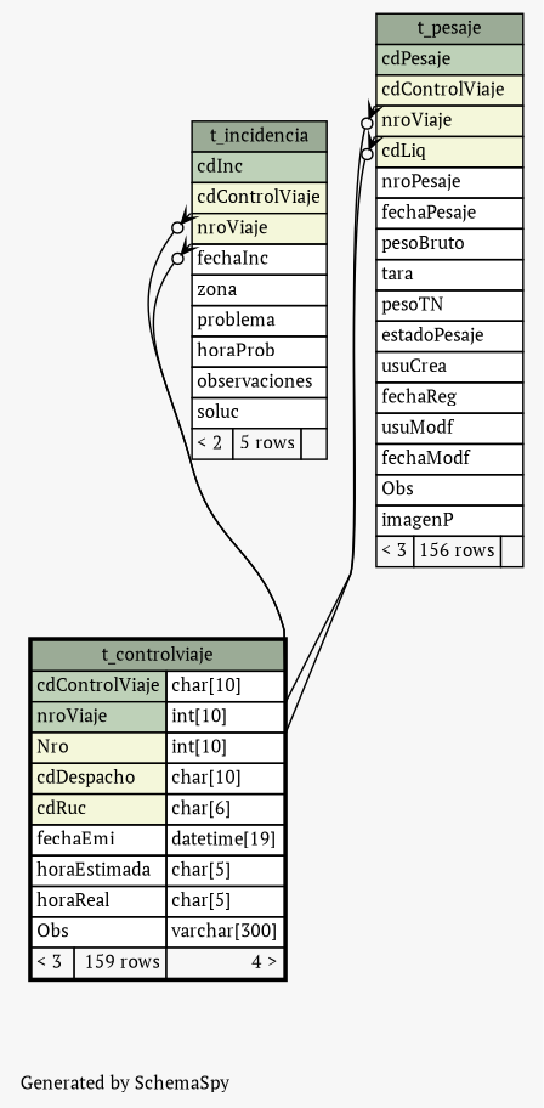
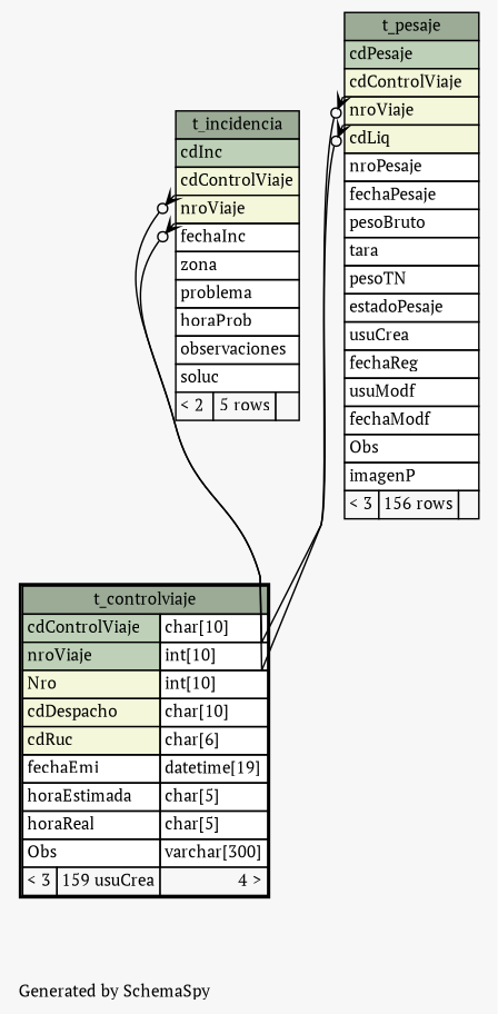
  digraph {
    bgcolor="#f7f7f7"
    fontname="PT Serif"
    fontsize=11
    label="\nGenerated by SchemaSpy"
    labeljust=l
    nodesep=0.18
    rankdir=TB
    ranksep=0.46
    node [fontname="PT Serif" fontsize=11 shape=plaintext]
    edge [arrowhead=none arrowsize=0.8 arrowtail=crowodot dir=back fontname="PT Serif" headport="cdControlViaje.type:se" tailport="cdControlViaje:sw"]
-   n1 [label=<     <TABLE BORDER="2" CELLBORDER="1" CELLSPACING="0" BGCOLOR="#ffffff">       <TR><TD COLSPAN="3" BGCOLOR="#9bab96" ALIGN="CENTER">t_controlviaje</TD></TR>       <TR><TD PORT="cdControlViaje" COLSPAN="2" BGCOLOR="#bed1b8" ALIGN="LEFT">cdControlViaje</TD><TD PORT="cdControlViaje.type" ALIGN="LEFT">char[10]</TD></TR>       <TR><TD PORT="nroViaje" COLSPAN="2" BGCOLOR="#bed1b8" ALIGN="LEFT">nroViaje</TD><TD PORT="nroViaje.type" ALIGN="LEFT">int[10]</TD></TR>       <TR><TD PORT="Nro" COLSPAN="2" BGCOLOR="#f4f7da" ALIGN="LEFT">Nro</TD><TD PORT="Nro.type" ALIGN="LEFT">int[10]</TD></TR>       <TR><TD PORT="cdDespacho" COLSPAN="2" BGCOLOR="#f4f7da" ALIGN="LEFT">cdDespacho</TD><TD PORT="cdDespacho.type" ALIGN="LEFT">char[10]</TD></TR>       <TR><TD PORT="cdRuc" COLSPAN="2" BGCOLOR="#f4f7da" ALIGN="LEFT">cdRuc</TD><TD PORT="cdRuc.type" ALIGN="LEFT">char[6]</TD></TR>       <TR><TD PORT="fechaEmi" COLSPAN="2" ALIGN="LEFT">fechaEmi</TD><TD PORT="fechaEmi.type" ALIGN="LEFT">datetime[19]</TD></TR>       <TR><TD PORT="horaEstimada" COLSPAN="2" ALIGN="LEFT">horaEstimada</TD><TD PORT="horaEstimada.type" ALIGN="LEFT">char[5]</TD></TR>       <TR><TD PORT="horaReal" COLSPAN="2" ALIGN="LEFT">horaReal</TD><TD PORT="horaReal.type" ALIGN="LEFT">char[5]</TD></TR>       <TR><TD PORT="Obs" COLSPAN="2" ALIGN="LEFT">Obs</TD><TD PORT="Obs.type" ALIGN="LEFT">varchar[300]</TD></TR>       <TR><TD ALIGN="LEFT" BGCOLOR="#f7f7f7">&lt; 3</TD><TD ALIGN="RIGHT" BGCOLOR="#f7f7f7">159 rows</TD><TD ALIGN="RIGHT" BGCOLOR="#f7f7f7">4 &gt;</TD></TR>     </TABLE>>]
+   n1 [label=<     <TABLE BORDER="2" CELLBORDER="1" CELLSPACING="0" BGCOLOR="#ffffff">       <TR><TD COLSPAN="3" BGCOLOR="#9bab96" ALIGN="CENTER">t_controlviaje</TD></TR>       <TR><TD PORT="cdControlViaje" COLSPAN="2" BGCOLOR="#bed1b8" ALIGN="LEFT">cdControlViaje</TD><TD PORT="cdControlViaje.type" ALIGN="LEFT">char[10]</TD></TR>       <TR><TD PORT="nroViaje" COLSPAN="2" BGCOLOR="#bed1b8" ALIGN="LEFT">nroViaje</TD><TD PORT="nroViaje.type" ALIGN="LEFT">int[10]</TD></TR>       <TR><TD PORT="Nro" COLSPAN="2" BGCOLOR="#f4f7da" ALIGN="LEFT">Nro</TD><TD PORT="Nro.type" ALIGN="LEFT">int[10]</TD></TR>       <TR><TD PORT="cdDespacho" COLSPAN="2" BGCOLOR="#f4f7da" ALIGN="LEFT">cdDespacho</TD><TD PORT="cdDespacho.type" ALIGN="LEFT">char[10]</TD></TR>       <TR><TD PORT="cdRuc" COLSPAN="2" BGCOLOR="#f4f7da" ALIGN="LEFT">cdRuc</TD><TD PORT="cdRuc.type" ALIGN="LEFT">char[6]</TD></TR>       <TR><TD PORT="fechaEmi" COLSPAN="2" ALIGN="LEFT">fechaEmi</TD><TD PORT="fechaEmi.type" ALIGN="LEFT">datetime[19]</TD></TR>       <TR><TD PORT="horaEstimada" COLSPAN="2" ALIGN="LEFT">horaEstimada</TD><TD PORT="horaEstimada.type" ALIGN="LEFT">char[5]</TD></TR>       <TR><TD PORT="horaReal" COLSPAN="2" ALIGN="LEFT">horaReal</TD><TD PORT="horaReal.type" ALIGN="LEFT">char[5]</TD></TR>       <TR><TD PORT="Obs" COLSPAN="2" ALIGN="LEFT">Obs</TD><TD PORT="Obs.type" ALIGN="LEFT">varchar[300]</TD></TR>       <TR><TD ALIGN="LEFT" BGCOLOR="#f7f7f7">&lt; 3</TD><TD ALIGN="RIGHT" BGCOLOR="#f7f7f7">159 usuCrea</TD><TD ALIGN="RIGHT" BGCOLOR="#f7f7f7">4 &gt;</TD></TR>     </TABLE>>]
    n2 [label=<     <TABLE BORDER="0" CELLBORDER="1" CELLSPACING="0" BGCOLOR="#ffffff">       <TR><TD COLSPAN="3" BGCOLOR="#9bab96" ALIGN="CENTER">t_incidencia</TD></TR>       <TR><TD PORT="cdInc" COLSPAN="3" BGCOLOR="#bed1b8" ALIGN="LEFT">cdInc</TD></TR>       <TR><TD PORT="cdControlViaje" COLSPAN="3" BGCOLOR="#f4f7da" ALIGN="LEFT">cdControlViaje</TD></TR>       <TR><TD PORT="nroViaje" COLSPAN="3" BGCOLOR="#f4f7da" ALIGN="LEFT">nroViaje</TD></TR>       <TR><TD PORT="fechaInc" COLSPAN="3" ALIGN="LEFT">fechaInc</TD></TR>       <TR><TD PORT="zona" COLSPAN="3" ALIGN="LEFT">zona</TD></TR>       <TR><TD PORT="problema" COLSPAN="3" ALIGN="LEFT">problema</TD></TR>       <TR><TD PORT="horaProb" COLSPAN="3" ALIGN="LEFT">horaProb</TD></TR>       <TR><TD PORT="observaciones" COLSPAN="3" ALIGN="LEFT">observaciones</TD></TR>       <TR><TD PORT="soluc" COLSPAN="3" ALIGN="LEFT">soluc</TD></TR>       <TR><TD ALIGN="LEFT" BGCOLOR="#f7f7f7">&lt; 2</TD><TD ALIGN="RIGHT" BGCOLOR="#f7f7f7">5 rows</TD><TD ALIGN="RIGHT" BGCOLOR="#f7f7f7">  </TD></TR>     </TABLE>>]
    n3 [label=<     <TABLE BORDER="0" CELLBORDER="1" CELLSPACING="0" BGCOLOR="#ffffff">       <TR><TD COLSPAN="3" BGCOLOR="#9bab96" ALIGN="CENTER">t_pesaje</TD></TR>       <TR><TD PORT="cdPesaje" COLSPAN="3" BGCOLOR="#bed1b8" ALIGN="LEFT">cdPesaje</TD></TR>       <TR><TD PORT="cdControlViaje" COLSPAN="3" BGCOLOR="#f4f7da" ALIGN="LEFT">cdControlViaje</TD></TR>       <TR><TD PORT="nroViaje" COLSPAN="3" BGCOLOR="#f4f7da" ALIGN="LEFT">nroViaje</TD></TR>       <TR><TD PORT="cdLiq" COLSPAN="3" BGCOLOR="#f4f7da" ALIGN="LEFT">cdLiq</TD></TR>       <TR><TD PORT="nroPesaje" COLSPAN="3" ALIGN="LEFT">nroPesaje</TD></TR>       <TR><TD PORT="fechaPesaje" COLSPAN="3" ALIGN="LEFT">fechaPesaje</TD></TR>       <TR><TD PORT="pesoBruto" COLSPAN="3" ALIGN="LEFT">pesoBruto</TD></TR>       <TR><TD PORT="tara" COLSPAN="3" ALIGN="LEFT">tara</TD></TR>       <TR><TD PORT="pesoTN" COLSPAN="3" ALIGN="LEFT">pesoTN</TD></TR>       <TR><TD PORT="estadoPesaje" COLSPAN="3" ALIGN="LEFT">estadoPesaje</TD></TR>       <TR><TD PORT="usuCrea" COLSPAN="3" ALIGN="LEFT">usuCrea</TD></TR>       <TR><TD PORT="fechaReg" COLSPAN="3" ALIGN="LEFT">fechaReg</TD></TR>       <TR><TD PORT="usuModf" COLSPAN="3" ALIGN="LEFT">usuModf</TD></TR>       <TR><TD PORT="fechaModf" COLSPAN="3" ALIGN="LEFT">fechaModf</TD></TR>       <TR><TD PORT="Obs" COLSPAN="3" ALIGN="LEFT">Obs</TD></TR>       <TR><TD PORT="imagenP" COLSPAN="3" ALIGN="LEFT">imagenP</TD></TR>       <TR><TD ALIGN="LEFT" BGCOLOR="#f7f7f7">&lt; 3</TD><TD ALIGN="RIGHT" BGCOLOR="#f7f7f7">156 rows</TD><TD ALIGN="RIGHT" BGCOLOR="#f7f7f7">  </TD></TR>     </TABLE>>]
    n2 -> n1
    n2 -> n1 [headport="nroViaje.type:se" tailport="nroViaje:sw"]
    n3 -> n1
    n3 -> n1 [headport="nroViaje.type:se" tailport="nroViaje:sw"]
  }
